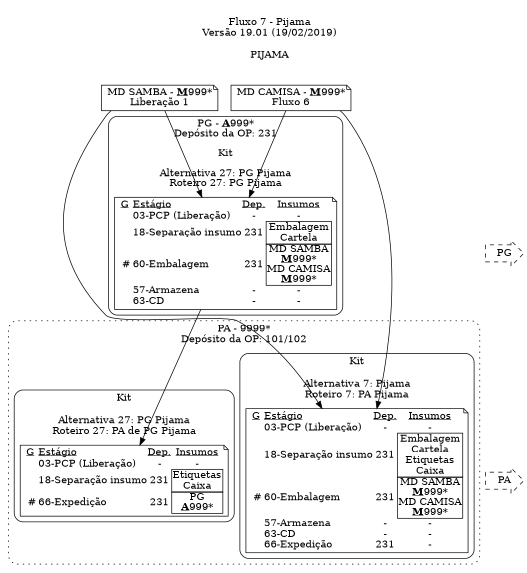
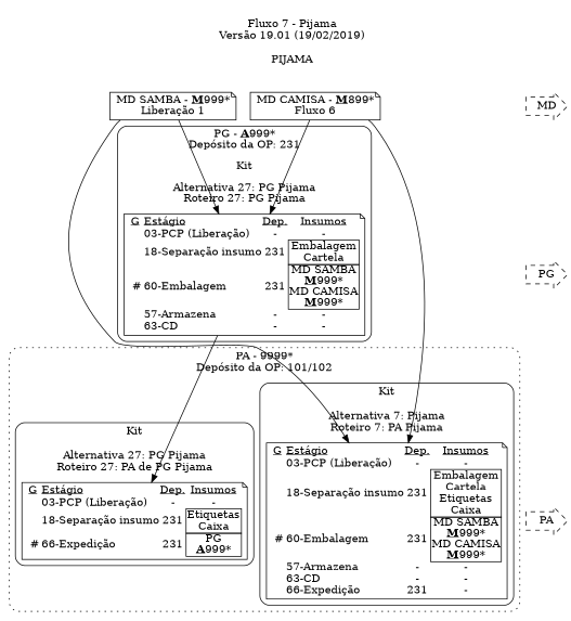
  digraph {
    compound=true
    label="\n    Fluxo 7 - Pijama\n    Versão 19.01 (19/02/2019)\n\n    PIJAMA\n\n  "
    labelloc=t
    newrank=true
    rankdir=TB
    node [shape=note]
    n1 [label=<     <table BORDER="0" CELLPADDING="0" CELLSPACING="0">     <tr cellpadding="0"><td><u>G</u> </td><td align="left"><u>Estágio</u></td><td><u>Dep.</u></td><td><u>Insumos</u></td></tr>        <tr><td></td><td align="left">03-PCP (Liberação)</td><td>-</td><td>-</td></tr>       <tr><td></td><td align="left">18-Separação insumo</td><td>231</td><td><table BORDER="1" CELLPADDING="0" CELLSPACING="0"><tr><td BORDER="0">Embalagem</td></tr><tr><td BORDER="0">Cartela</td></tr><tr><td BORDER="0">Etiquetas</td></tr><tr><td BORDER="0">Caixa</td></tr></table></td></tr>       <tr><td>#</td><td align="left">60-Embalagem</td><td>231</td><td><table BORDER="1" CELLPADDING="0" CELLSPACING="0"><tr><td BORDER="0">MD SAMBA<br /><b><u>M</u></b>999*</td></tr><tr><td BORDER="0">MD CAMISA<br /><b><u>M</u></b>999*</td></tr></table></td></tr>       <tr><td></td><td align="left">57-Armazena</td><td>-</td><td>-</td></tr>       <tr><td></td><td align="left">63-CD</td><td>-</td><td>-</td></tr>       <tr><td></td><td align="left">66-Expedição</td><td>231</td><td>-</td></tr>       </table>     >]
    n2 [label=<     <table BORDER="0" CELLPADDING="0" CELLSPACING="0">     <tr cellpadding="0"><td><u>G</u> </td><td align="left"><u>Estágio</u></td><td><u>Dep.</u></td><td><u>Insumos</u></td></tr>        <tr><td></td><td align="left">03-PCP (Liberação)</td><td>-</td><td>-</td></tr>       <tr><td></td><td align="left">18-Separação insumo</td><td>231</td><td><table BORDER="1" CELLPADDING="0" CELLSPACING="0"><tr><td BORDER="0">Etiquetas</td></tr><tr><td BORDER="0">Caixa</td></tr></table></td></tr>       <tr><td>#</td><td align="left">66-Expedição</td><td>231</td><td><table BORDER="1" CELLPADDING="0" CELLSPACING="0"><tr><td BORDER="0">PG<br /><b><u>A</u></b>999*</td></tr></table></td></tr>       </table>     >]
    n3 [label=<     <table BORDER="0" CELLPADDING="0" CELLSPACING="0">     <tr cellpadding="0"><td><u>G</u> </td><td align="left"><u>Estágio</u></td><td><u>Dep.</u></td><td><u>Insumos</u></td></tr>        <tr><td></td><td align="left">03-PCP (Liberação)</td><td>-</td><td>-</td></tr>       <tr><td></td><td align="left">18-Separação insumo</td><td>231</td><td><table BORDER="1" CELLPADDING="0" CELLSPACING="0"><tr><td BORDER="0">Embalagem</td></tr><tr><td BORDER="0">Cartela</td></tr></table></td></tr>       <tr><td>#</td><td align="left">60-Embalagem</td><td>231</td><td><table BORDER="1" CELLPADDING="0" CELLSPACING="0"><tr><td BORDER="0">MD SAMBA<br /><b><u>M</u></b>999*</td></tr><tr><td BORDER="0">MD CAMISA<br /><b><u>M</u></b>999*</td></tr></table></td></tr>       <tr><td></td><td align="left">57-Armazena</td><td>-</td><td>-</td></tr>       <tr><td></td><td align="left">63-CD</td><td>-</td><td>-</td></tr>       </table>     >]
    n4 [label=<MD SAMBA - <b><u>M</u></b>999*<br />Liberação 1>]
-   n5 [label=<MD CAMISA - <b><u>M</u></b>999*<br />Fluxo 6>]
+   n5 [label=<MD CAMISA - <b><u>M</u></b>899*<br />Fluxo 6>]
+   n6 [label=MD shape=rarrow style=dashed]
    n7 [label=PG shape=rarrow style=dashed]
    n8 [label=PA shape=rarrow style=dashed]
    subgraph sub_1 {
      n4
      n5
      subgraph cluster_2 {
        label="PA - 9999*\nDepósito da OP: 101/102"
        style="dotted, rounded"
        subgraph cluster_3 {
          label=<Kit<br /><br />Alternativa 7: Pijama<br />Roteiro 7: PA Pijama>
          style=rounded
          n1
        }
        subgraph cluster_4 {
          label=<Kit<br /><br />Alternativa 27: PG Pijama<br />Roteiro 27: PA de PG Pijama>
          style=rounded
          n2
        }
      }
      subgraph cluster_5 {
        label=<PG - <b><u>A</u></b>999*<br />Depósito da OP: 231<br /><br />Kit<br /><br />Alternativa 27: PG Pijama<br />Roteiro 27: PG Pijama>
        style=rounded
        n3
      }
    }
    subgraph sub_6 {
      rank=same
      n4
      n5
+     n6
    }
    subgraph sub_7 {
      rank=same
      n3
      n7
    }
    subgraph sub_8 {
      rank=same
      n1
      n2
      n8
    }
    n3 -> n2
    n4 -> n1
    n4 -> n3
    n5 -> n1
    n5 -> n3
+   n6 -> n7 [style=invis]
    n7 -> n8 [style=invis]
  }
